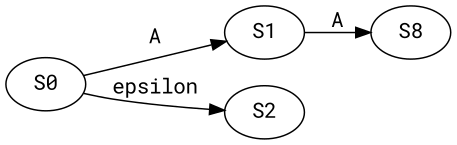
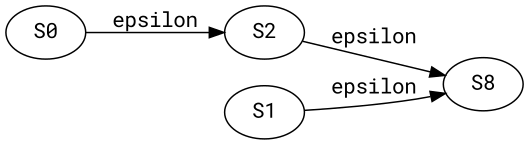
  digraph {
    fontname="Roboto Mono"
    rankdir=LR
    node [fontname="Roboto Mono"]
    edge [fontname="Roboto Mono"]
    n1 [label=S0]
    n2 [label=S1]
    n3 [label=S2]
    n4 [label=S8]
-   n1 -> n2 [label=A]
    n1 -> n3 [label=epsilon]
-   n2 -> n4 [label=A]
+   n2 -> n4 [label=epsilon]
+   n3 -> n4 [label=epsilon]
  }
